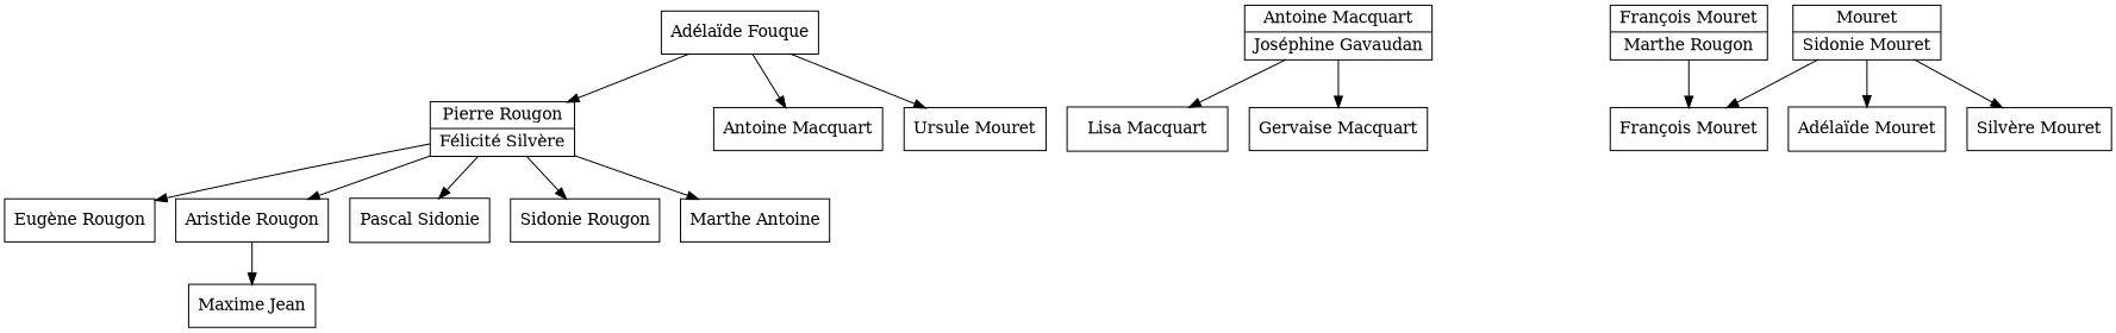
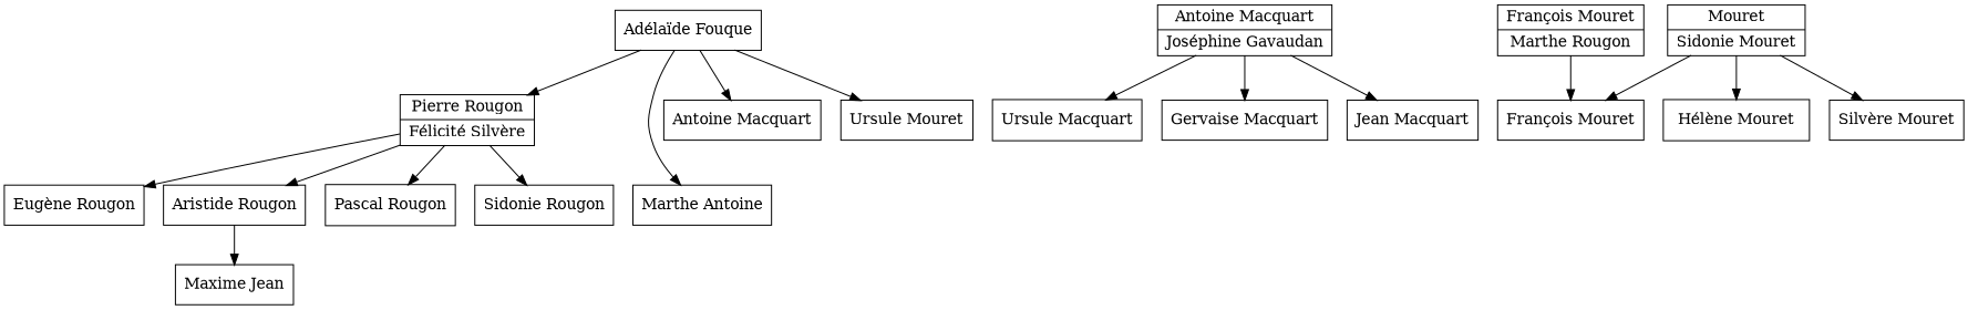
  digraph {
    rankdir=TB
    node [shape=record]
    n1 [label="{Pierre Rougon | Félicité Silvère}"]
    "Eugène Rougon"
    "Aristide Rougon"
-   "Pascal Rougon" [label="Pascal Sidonie"]
+   "Pascal Rougon"
    n5 [label="Marthe Antoine"]
    "Sidonie Rougon"
    n7 [label="Maxime Jean"]
    n8 [label="{Antoine Macquart | Joséphine Gavaudan}"]
-   "Lisa Macquart"
+   "Lisa Macquart" [label="Ursule Macquart"]
    "Gervaise Macquart"
+   "Jean Macquart"
    n12 [label="{Mouret | Sidonie Mouret}"]
    "François Mouret"
-   "Hélène Mouret" [label="Adélaïde Mouret"]
+   "Hélène Mouret"
    "Silvère Mouret"
    n16 [label="{François Mouret | Marthe Rougon}"]
    "Adélaïde Fouque"
    "Antoine Macquart"
    "Ursule Mouret"
    n1 -> "Eugène Rougon"
    n1 -> "Aristide Rougon"
    n1 -> "Pascal Rougon"
-   n1 -> n5
+   "Adélaïde Fouque" -> n5
    n1 -> "Sidonie Rougon"
    "Aristide Rougon" -> n7
    n8 -> "Lisa Macquart"
    n8 -> "Gervaise Macquart"
+   n8 -> "Jean Macquart"
    n12 -> "François Mouret"
    n12 -> "Hélène Mouret"
    n12 -> "Silvère Mouret"
    n16 -> "François Mouret"
    "Adélaïde Fouque" -> n1
    "Adélaïde Fouque" -> "Antoine Macquart"
    "Adélaïde Fouque" -> "Ursule Mouret"
  }
